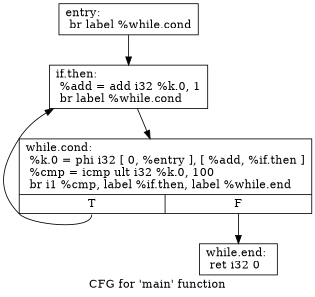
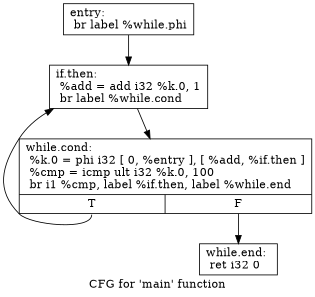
  digraph {
    label="CFG for 'main' function"
    node [shape=record]
-   n1 [label="{entry:\l  br label %while.cond\l}"]
+   n1 [label="{entry:\l  br label %while.phi\l}"]
    n2 [label="{if.then:                                          \l  %add = add i32 %k.0, 1\l  br label %while.cond\l}"]
    n3 [label="{while.cond:                                       \l  %k.0 = phi i32 [ 0, %entry ], [ %add, %if.then ]\l  %cmp = icmp ult i32 %k.0, 100\l  br i1 %cmp, label %if.then, label %while.end\l|{<s0>T|<s1>F}}"]
    n4 [label="{while.end:                                        \l  ret i32 0\l}"]
    n1 -> n2
    n2 -> n3
    n3 -> n2 [tailport=s0]
    n3 -> n4 [tailport=s1]
  }
